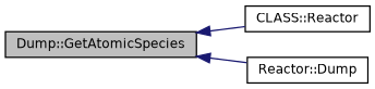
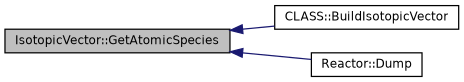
  digraph {
    rankdir=LR
    node [color=black fillcolor=white fontname=Helvetica fontsize=10 shape=record style=filled]
    edge [color=midnightblue dir=back fontname=Helvetica fontsize=10 labelfontname=Helvetica labelfontsize=10 style=solid]
-   n1 [fillcolor=grey75 fontcolor=black height=0.2 label="Dump::GetAtomicSpecies" width=0.4]
-   n2 [height=0.2 label="CLASS::Reactor" width=0.4]
+   n1 [fillcolor=grey75 fontcolor=black height=0.2 label="IsotopicVector::GetAtomicSpecies" width=0.4]
+   n2 [height=0.2 label="CLASS::BuildIsotopicVector" width=0.4]
    n3 [height=0.2 label="Reactor::Dump" width=0.4]
    n1 -> n2
    n1 -> n3
  }
